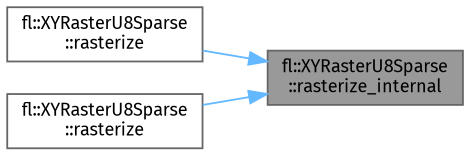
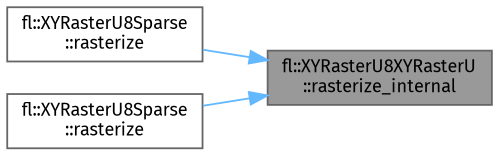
  digraph {
    rankdir=RL
    fontname="Fira Sans"
    node [color=grey40 fillcolor=white fontname="Fira Sans" fontsize=10 shape=box style=filled]
    edge [color=steelblue1 dir=back fontname="Fira Sans" fontsize=10 labelfontname=Helvetica labelfontsize=10 style=solid]
-   n1 [color=gray40 fillcolor=grey60 fontcolor=black height=0.2 label="fl::XYRasterU8Sparse\l::rasterize_internal" width=0.4]
+   n1 [color=gray40 fillcolor=grey60 fontcolor=black height=0.2 label="fl::XYRasterU8XYRasterU\l::rasterize_internal" width=0.4]
    n2 [height=0.2 label="fl::XYRasterU8Sparse\l::rasterize" width=0.4]
    n3 [height=0.2 label="fl::XYRasterU8Sparse\l::rasterize" width=0.4]
    n1 -> n2
    n1 -> n3
  }
